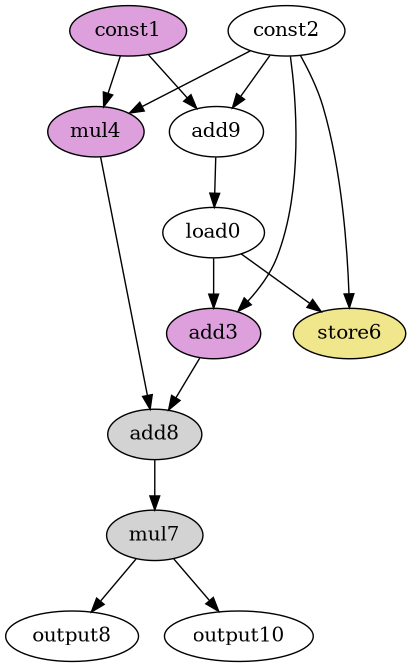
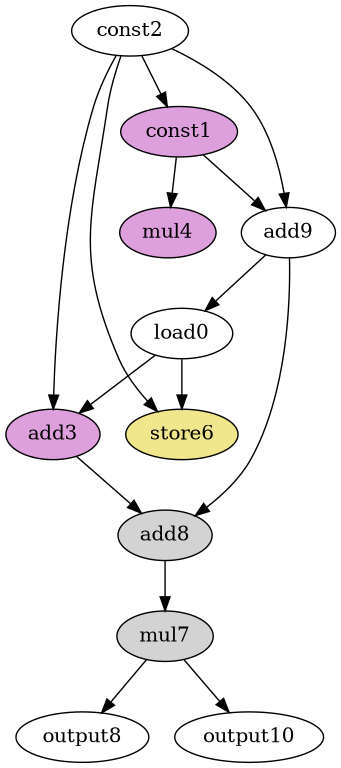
  digraph {
    node [fillcolor=white opcode=add style=filled]
    edge [operand=0]
    load0 [opcode=load]
    add3 [fillcolor=plum]
    store6 [fillcolor=khaki opcode=store]
    n4 [fillcolor=lightgrey label=add8]
    const1 [fillcolor=plum opcode=const]
    mul4 [fillcolor=plum opcode=mul]
    add9
    mul7 [fillcolor=lightgrey opcode=mul]
    output8 [opcode=output]
    output10 [opcode=output]
    const2 [opcode=const]
    load0 -> add3
    load0 -> store6
    add3 -> n4
    n4 -> mul7 [operand=1]
    const1 -> mul4
    const1 -> add9
-   mul4 -> n4 [operand=1]
+   add9 -> n4 [operand=1]
    add9 -> load0
    mul7 -> output8
    mul7 -> output10
    const2 -> add3 [operand=1]
    const2 -> store6 [operand=1]
-   const2 -> mul4 [operand=1]
+   const2 -> const1 [operand=1]
    const2 -> add9 [operand=1]
  }
